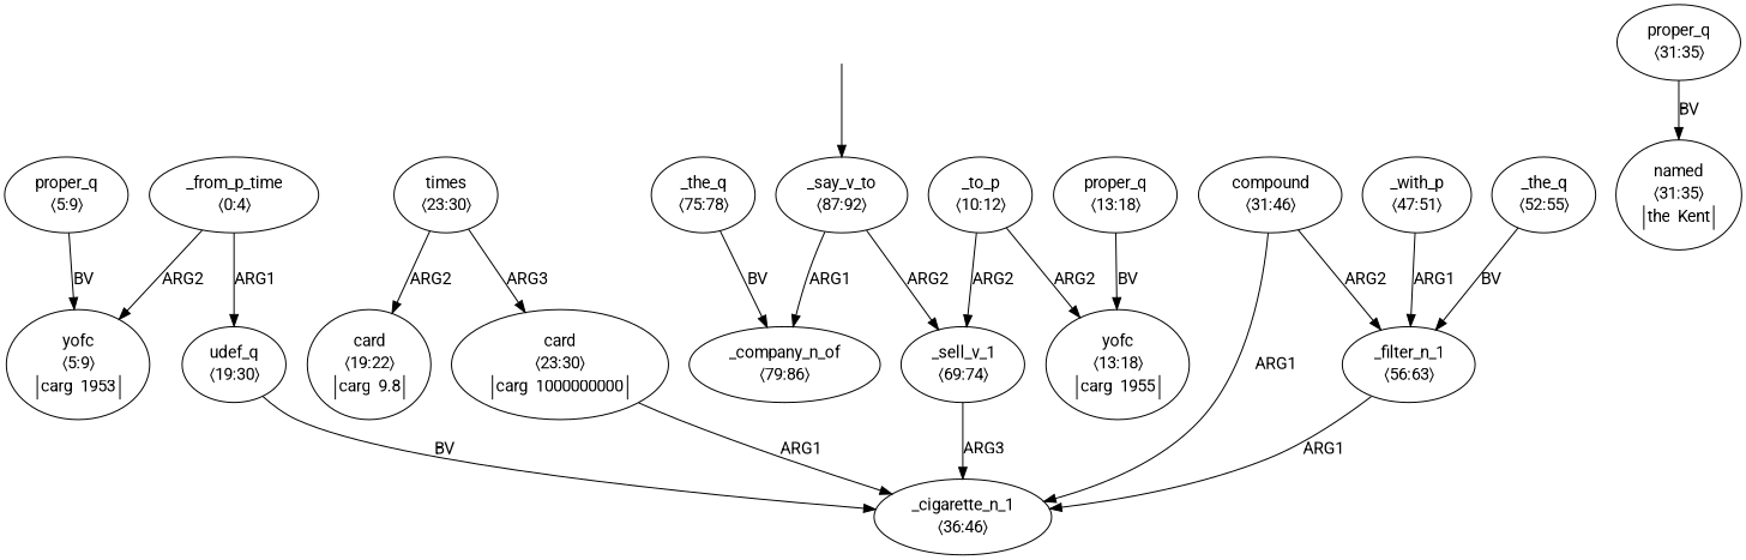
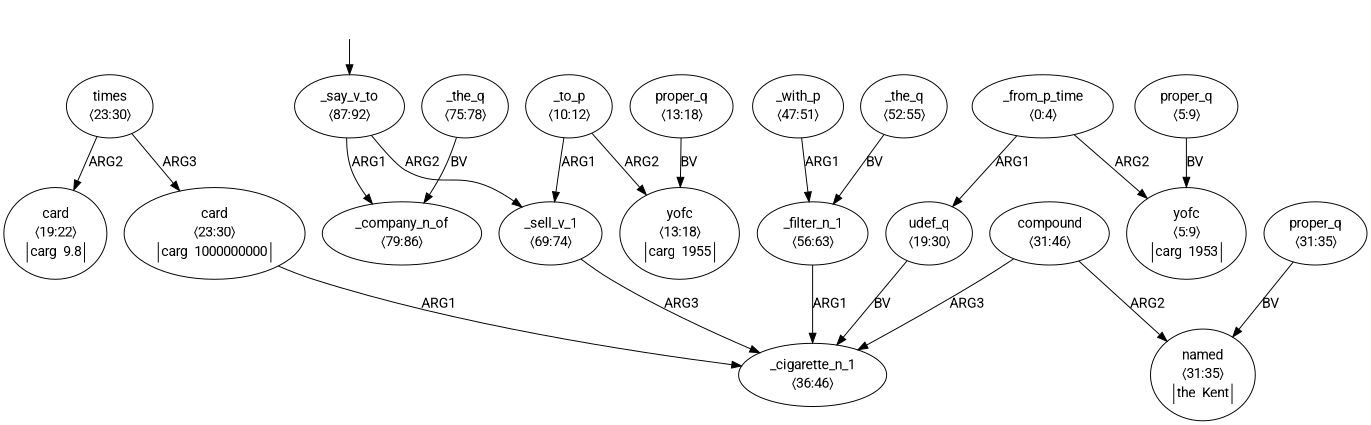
  digraph {
    fontname=Roboto
    node [fontname=Roboto]
    edge [fontname=Roboto]
    top [style=invis]
    n2 [label=<<table align="center" border="0" cellspacing="0"><tr><td colspan="2">_say_v_to</td></tr><tr><td colspan="2">〈87:92〉</td></tr></table>>]
    n3 [label=<<table align="center" border="0" cellspacing="0"><tr><td colspan="2">_sell_v_1</td></tr><tr><td colspan="2">〈69:74〉</td></tr></table>>]
    n4 [label=<<table align="center" border="0" cellspacing="0"><tr><td colspan="2">_company_n_of</td></tr><tr><td colspan="2">〈79:86〉</td></tr></table>>]
    n5 [label=<<table align="center" border="0" cellspacing="0"><tr><td colspan="2">_cigarette_n_1</td></tr><tr><td colspan="2">〈36:46〉</td></tr></table>>]
    n6 [label=<<table align="center" border="0" cellspacing="0"><tr><td colspan="2">_from_p_time</td></tr><tr><td colspan="2">〈0:4〉</td></tr></table>>]
    n7 [label=<<table align="center" border="0" cellspacing="0"><tr><td colspan="2">yofc</td></tr><tr><td colspan="2">〈5:9〉</td></tr><tr><td sides="l" border="1" align="left">carg</td><td sides="r" border="1" align="left">1953</td></tr></table>>]
    n8 [label=<<table align="center" border="0" cellspacing="0"><tr><td colspan="2">udef_q</td></tr><tr><td colspan="2">〈19:30〉</td></tr></table>>]
    n9 [label=<<table align="center" border="0" cellspacing="0"><tr><td colspan="2">proper_q</td></tr><tr><td colspan="2">〈5:9〉</td></tr></table>>]
    n10 [label=<<table align="center" border="0" cellspacing="0"><tr><td colspan="2">_to_p</td></tr><tr><td colspan="2">〈10:12〉</td></tr></table>>]
    n11 [label=<<table align="center" border="0" cellspacing="0"><tr><td colspan="2">yofc</td></tr><tr><td colspan="2">〈13:18〉</td></tr><tr><td sides="l" border="1" align="left">carg</td><td sides="r" border="1" align="left">1955</td></tr></table>>]
    n12 [label=<<table align="center" border="0" cellspacing="0"><tr><td colspan="2">proper_q</td></tr><tr><td colspan="2">〈13:18〉</td></tr></table>>]
    n13 [label=<<table align="center" border="0" cellspacing="0"><tr><td colspan="2">card</td></tr><tr><td colspan="2">〈19:22〉</td></tr><tr><td sides="l" border="1" align="left">carg</td><td sides="r" border="1" align="left">9.8</td></tr></table>>]
    n14 [label=<<table align="center" border="0" cellspacing="0"><tr><td colspan="2">card</td></tr><tr><td colspan="2">〈23:30〉</td></tr><tr><td sides="l" border="1" align="left">carg</td><td sides="r" border="1" align="left">1000000000</td></tr></table>>]
    n15 [label=<<table align="center" border="0" cellspacing="0"><tr><td colspan="2">times</td></tr><tr><td colspan="2">〈23:30〉</td></tr></table>>]
    n16 [label=<<table align="center" border="0" cellspacing="0"><tr><td colspan="2">compound</td></tr><tr><td colspan="2">〈31:46〉</td></tr></table>>]
    n17 [label=<<table align="center" border="0" cellspacing="0"><tr><td colspan="2">named</td></tr><tr><td colspan="2">〈31:35〉</td></tr><tr><td sides="l" border="1" align="left">the</td><td sides="r" border="1" align="left">Kent</td></tr></table>>]
    n18 [label=<<table align="center" border="0" cellspacing="0"><tr><td colspan="2">proper_q</td></tr><tr><td colspan="2">〈31:35〉</td></tr></table>>]
    n19 [label=<<table align="center" border="0" cellspacing="0"><tr><td colspan="2">_with_p</td></tr><tr><td colspan="2">〈47:51〉</td></tr></table>>]
    n20 [label=<<table align="center" border="0" cellspacing="0"><tr><td colspan="2">_filter_n_1</td></tr><tr><td colspan="2">〈56:63〉</td></tr></table>>]
    n21 [label=<<table align="center" border="0" cellspacing="0"><tr><td colspan="2">_the_q</td></tr><tr><td colspan="2">〈52:55〉</td></tr></table>>]
    n22 [label=<<table align="center" border="0" cellspacing="0"><tr><td colspan="2">_the_q</td></tr><tr><td colspan="2">〈75:78〉</td></tr></table>>]
    top -> n2
    n2 -> n3 [label=ARG2]
    n2 -> n4 [label=ARG1]
    n3 -> n5 [label=ARG3]
    n6 -> n7 [label=ARG2]
    n6 -> n8 [label=ARG1]
    n8 -> n5 [label=BV]
    n9 -> n7 [label=BV]
-   n10 -> n3 [label=ARG2]
+   n10 -> n3 [label=ARG1]
    n10 -> n11 [label=ARG2]
    n12 -> n11 [label=BV]
    n14 -> n5 [label=ARG1]
    n15 -> n13 [label=ARG2]
    n15 -> n14 [label=ARG3]
-   n16 -> n5 [label=ARG1]
-   n16 -> n20 [label=ARG2]
+   n16 -> n5 [label=ARG3]
+   n16 -> n17 [label=ARG2]
    n18 -> n17 [label=BV]
    n19 -> n20 [label=ARG1]
    n20 -> n5 [label=ARG1]
    n21 -> n20 [label=BV]
    n22 -> n4 [label=BV]
  }
